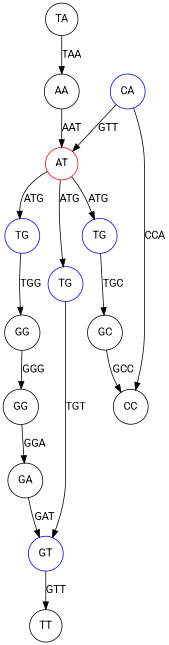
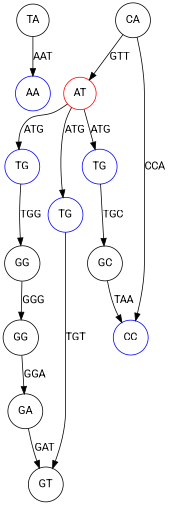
  digraph {
    fontname=Roboto
    rankdir=TB
    node [fontname=Roboto shape=circle]
    edge [fontname=Roboto]
    n1 [label=TA]
-   n2 [label=AA]
+   n2 [label=AA color=blue]
    n3 [color=red label=AT]
    n4 [color=blue label=TG]
    n5 [color=blue label=TG]
    n6 [color=blue label=TG]
    n7 [label=GC]
    n8 [label=GG]
-   n9 [label=GT color=blue]
-   n10 [label=CC]
-   n11 [label=CA color=blue]
+   n9 [label=GT]
+   n10 [label=CC color=blue]
+   n11 [label=CA]
    n12 [label=GG]
    n13 [label=GA]
-   n14 [label=TT]
-   n1 -> n2 [label=TAA]
-   n2 -> n3 [label=AAT]
+   n1 -> n2 [label=AAT]
    n3 -> n4 [label=ATG]
    n3 -> n5 [label=ATG]
    n3 -> n6 [label=ATG]
    n4 -> n7 [label=TGC]
    n5 -> n8 [label=TGG]
    n6 -> n9 [label=TGT]
-   n7 -> n10 [label=GCC]
+   n7 -> n10 [label=TAA]
    n8 -> n12 [label=GGG]
-   n9 -> n14 [label=GTT]
    n11 -> n3 [label=GTT]
    n11 -> n10 [label=CCA]
    n12 -> n13 [label=GGA]
    n13 -> n9 [label=GAT]
  }
